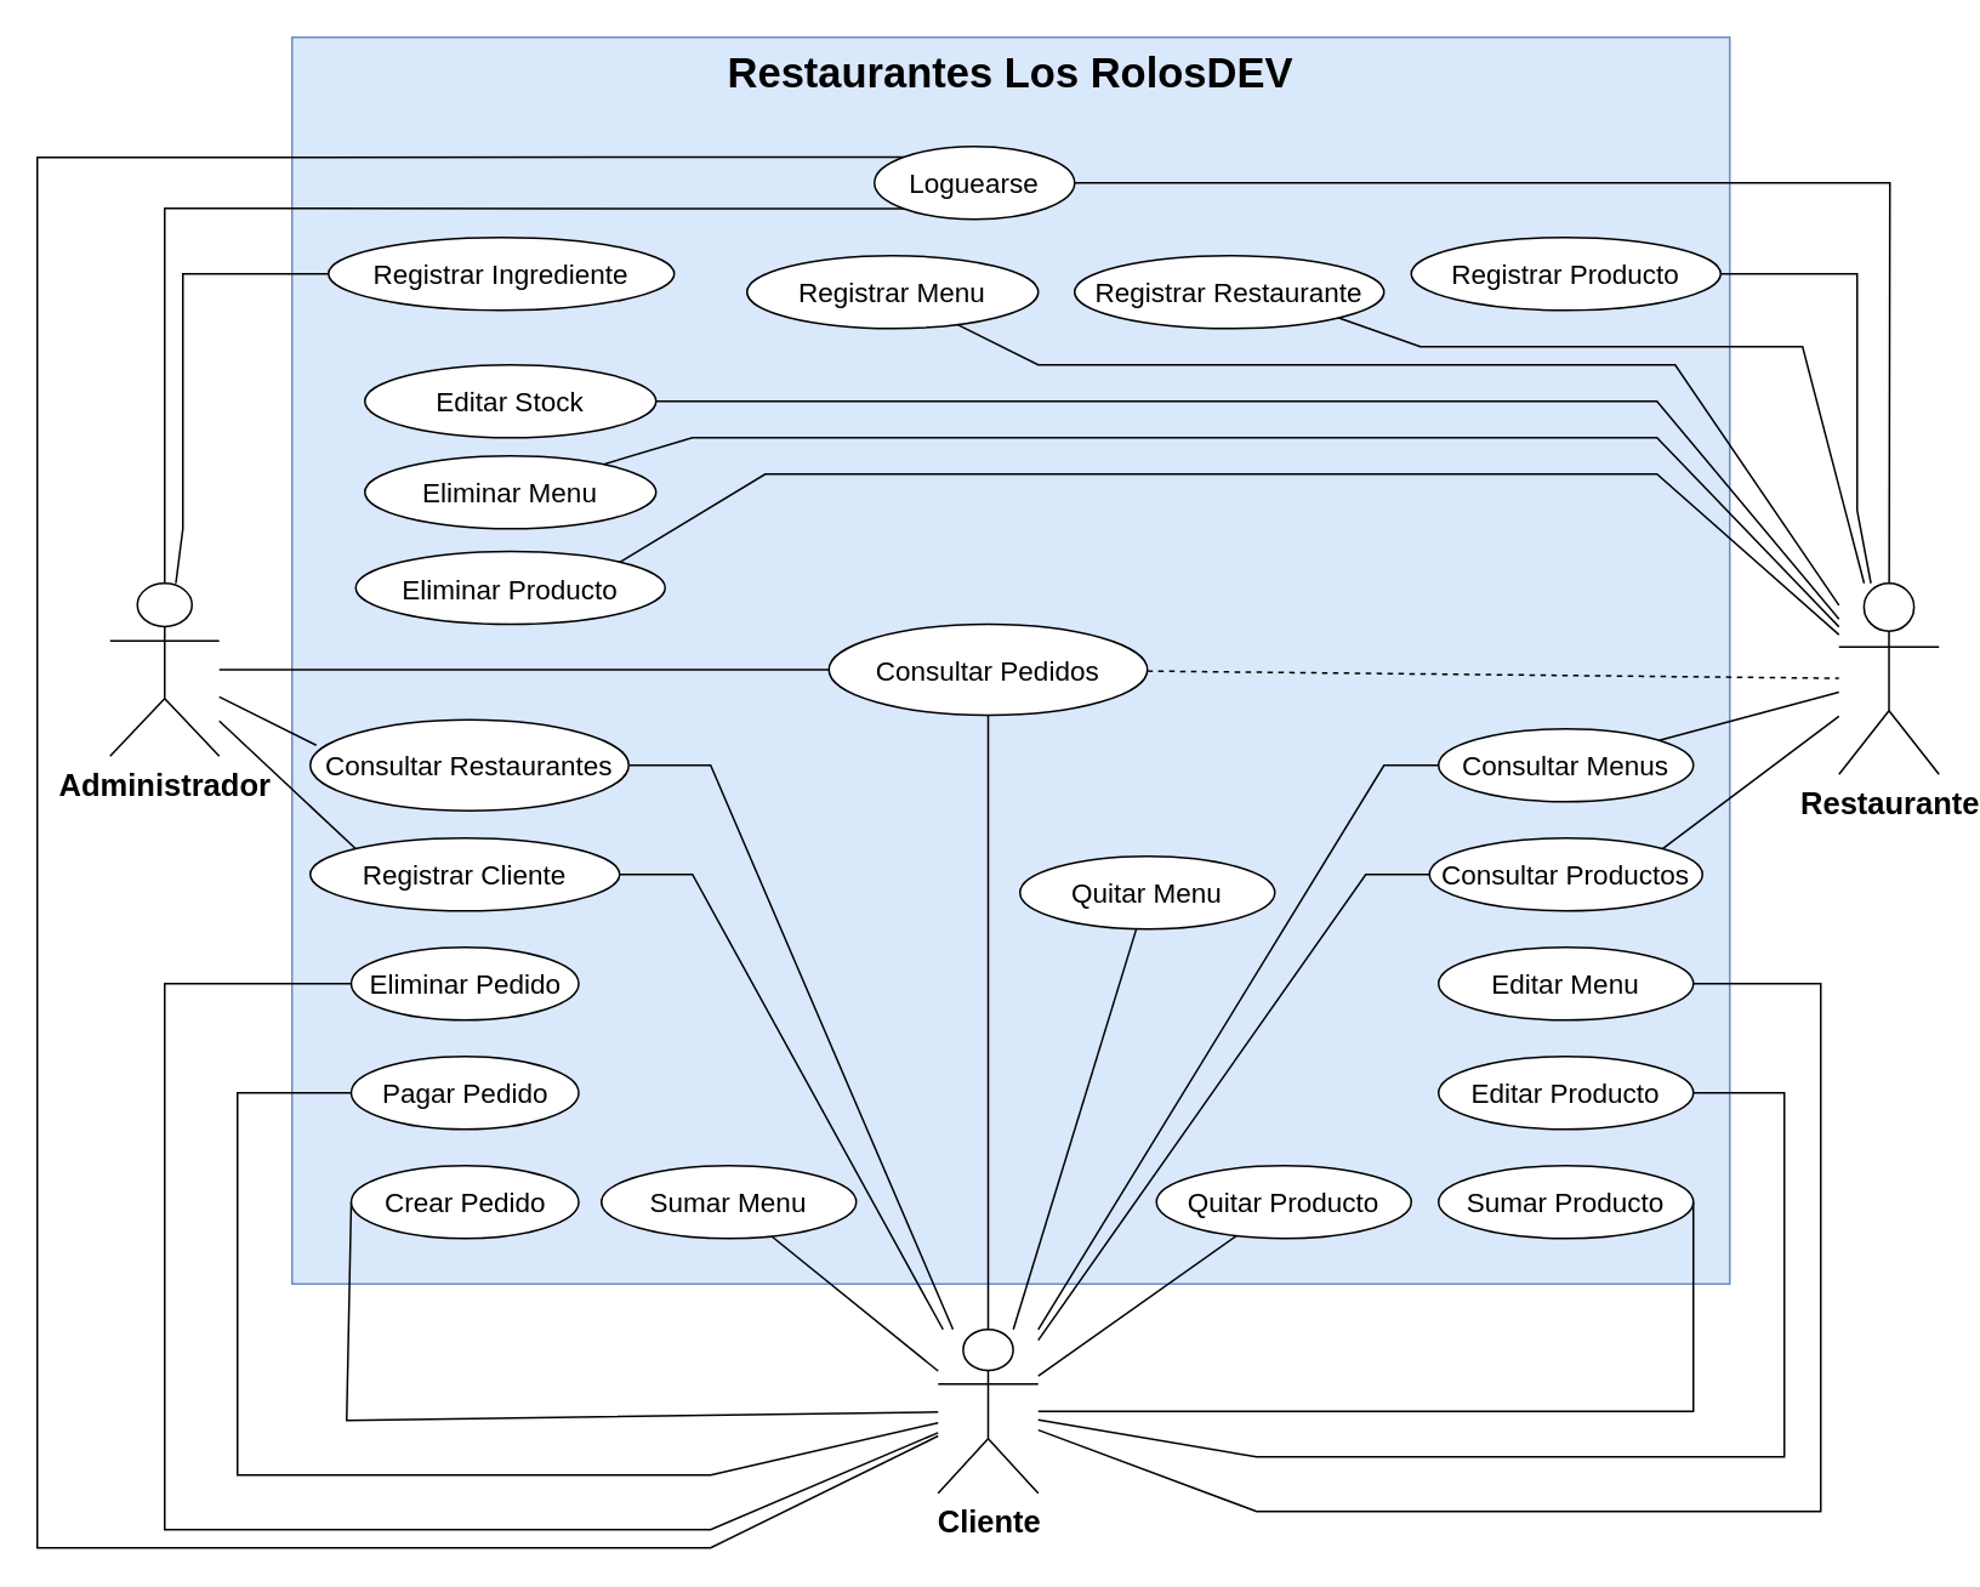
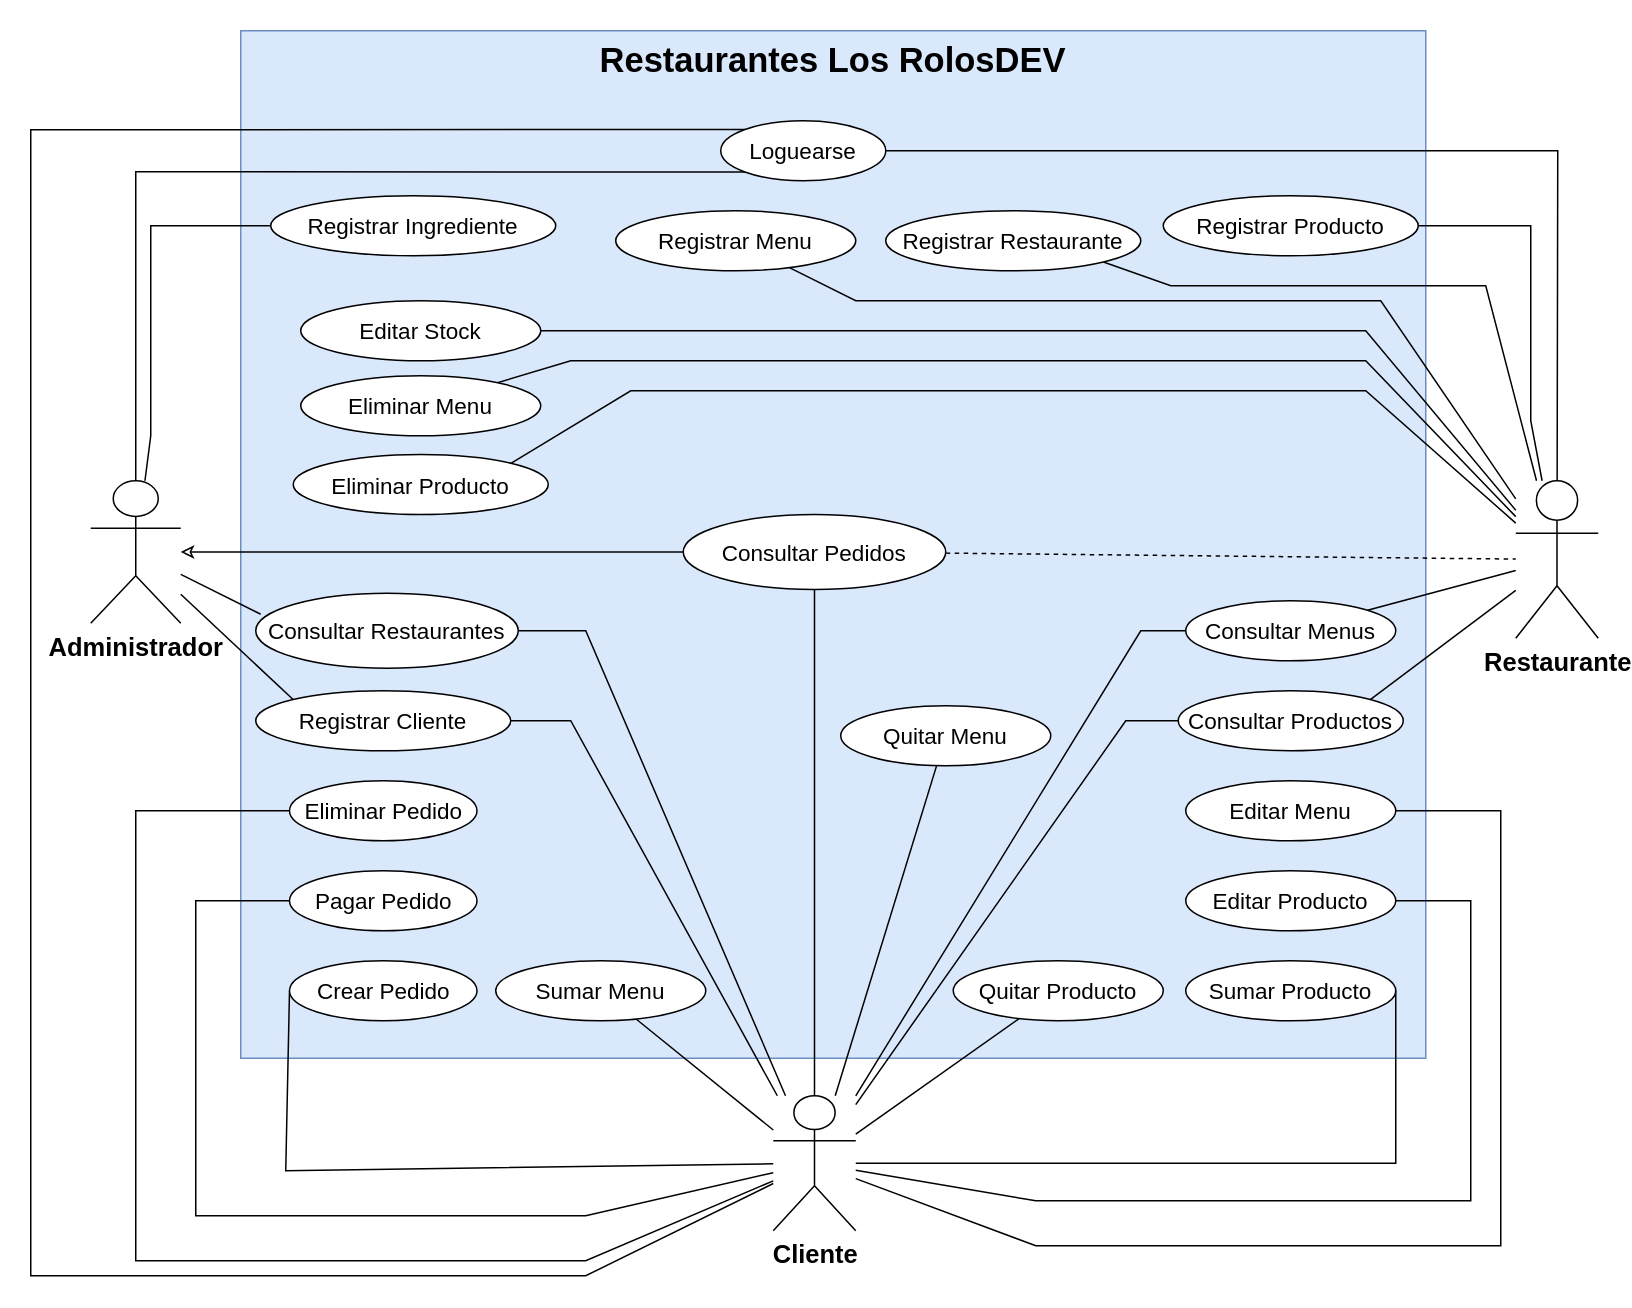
  <mxCell id="0" />
  <mxCell id="1" parent="0" />
  <mxCell id="2" value="" style="rounded=0;whiteSpace=wrap;html=1;fillColor=#dae8fc;strokeColor=#6c8ebf;" vertex="1" parent="1"><mxGeometry x="160" y="20" width="790" height="685" as="geometry" /></mxCell>
  <mxCell id="3" style="edgeStyle=none;rounded=0;orthogonalLoop=1;jettySize=auto;html=1;fontSize=15;endArrow=none;endFill=0;strokeColor=#000000;" edge="1" parent="1" source="6" target="28"><mxGeometry relative="1" as="geometry"><Array as="points"><mxPoint x="100" y="290" /><mxPoint x="100" y="150" /></Array></mxGeometry></mxCell>
  <mxCell id="4" style="edgeStyle=none;rounded=0;orthogonalLoop=1;jettySize=auto;html=1;entryX=0.019;entryY=0.28;entryDx=0;entryDy=0;entryPerimeter=0;fontSize=17;endArrow=none;endFill=0;strokeColor=#000000;" edge="1" parent="1" source="6" target="51"><mxGeometry relative="1" as="geometry" /></mxCell>
  <mxCell id="5" style="edgeStyle=none;rounded=0;orthogonalLoop=1;jettySize=auto;html=1;entryX=0;entryY=0;entryDx=0;entryDy=0;fontSize=17;endArrow=none;endFill=0;strokeColor=#000000;" edge="1" parent="1" source="6" target="35"><mxGeometry relative="1" as="geometry" /></mxCell>
  <mxCell id="6" value="Administrador" style="shape=umlActor;verticalLabelPosition=bottom;verticalAlign=top;html=1;outlineConnect=0;fontSize=17;fontStyle=1" vertex="1" parent="1"><mxGeometry x="60" y="320" width="60" height="95" as="geometry" /></mxCell>
  <mxCell id="7" style="edgeStyle=none;rounded=0;orthogonalLoop=1;jettySize=auto;html=1;fontSize=23;endArrow=none;endFill=0;strokeColor=#000000;" edge="1" parent="1" source="10" target="26"><mxGeometry relative="1" as="geometry"><Array as="points"><mxPoint x="1038" y="100" /></Array></mxGeometry></mxCell>
  <mxCell id="8" style="edgeStyle=none;rounded=0;orthogonalLoop=1;jettySize=auto;html=1;fontSize=15;endArrow=none;endFill=0;strokeColor=#000000;" edge="1" parent="1" source="10" target="34"><mxGeometry relative="1" as="geometry"><Array as="points"><mxPoint x="910" y="220" /></Array></mxGeometry></mxCell>
  <mxCell id="9" style="edgeStyle=none;rounded=0;orthogonalLoop=1;jettySize=auto;html=1;fontSize=17;endArrow=none;endFill=0;strokeColor=#000000;entryX=1;entryY=1;entryDx=0;entryDy=0;" edge="1" parent="1" source="10" target="29"><mxGeometry relative="1" as="geometry"><Array as="points"><mxPoint x="990" y="190" /><mxPoint x="780" y="190" /></Array></mxGeometry></mxCell>
  <mxCell id="10" value="Restaurante" style="shape=umlActor;verticalLabelPosition=bottom;verticalAlign=top;html=1;outlineConnect=0;fontSize=17;fontStyle=1" vertex="1" parent="1"><mxGeometry x="1010" y="320" width="55" height="105" as="geometry" /></mxCell>
  <mxCell id="11" style="rounded=0;orthogonalLoop=1;jettySize=auto;html=1;entryX=0;entryY=0;entryDx=0;entryDy=0;fontSize=20;strokeColor=#000000;endArrow=none;endFill=0;" edge="1" parent="1" source="24" target="26"><mxGeometry relative="1" as="geometry"><mxPoint x="518" y="740.141" as="sourcePoint" /><mxPoint x="503" y="100" as="targetPoint" /><Array as="points"><mxPoint x="390" y="850" /><mxPoint x="20" y="850" /><mxPoint x="20" y="86" /></Array></mxGeometry></mxCell>
  <mxCell id="12" style="edgeStyle=none;rounded=0;orthogonalLoop=1;jettySize=auto;html=1;fontSize=15;endArrow=none;endFill=0;strokeColor=#000000;" edge="1" parent="1" source="24" target="41"><mxGeometry relative="1" as="geometry" /></mxCell>
  <mxCell id="13" style="edgeStyle=none;rounded=0;orthogonalLoop=1;jettySize=auto;html=1;fontSize=17;endArrow=none;endFill=0;strokeColor=#000000;" edge="1" parent="1" source="24" target="43"><mxGeometry relative="1" as="geometry"><Array as="points"><mxPoint x="690" y="800" /><mxPoint x="980" y="800" /><mxPoint x="980" y="600" /></Array></mxGeometry></mxCell>
  <mxCell id="14" style="edgeStyle=none;rounded=0;orthogonalLoop=1;jettySize=auto;html=1;fontSize=17;endArrow=none;endFill=0;strokeColor=#000000;entryX=1;entryY=0.5;entryDx=0;entryDy=0;" edge="1" parent="1" source="24" target="36"><mxGeometry relative="1" as="geometry"><Array as="points"><mxPoint x="930" y="775" /></Array></mxGeometry></mxCell>
  <mxCell id="15" style="edgeStyle=none;rounded=0;orthogonalLoop=1;jettySize=auto;html=1;fontSize=17;endArrow=none;endFill=0;strokeColor=#000000;entryX=0;entryY=0.5;entryDx=0;entryDy=0;" edge="1" parent="1" source="24" target="37"><mxGeometry relative="1" as="geometry"><Array as="points"><mxPoint x="190" y="780" /></Array></mxGeometry></mxCell>
  <mxCell id="16" style="edgeStyle=none;rounded=0;orthogonalLoop=1;jettySize=auto;html=1;fontSize=17;endArrow=none;endFill=0;strokeColor=#000000;entryX=0;entryY=0.5;entryDx=0;entryDy=0;" edge="1" parent="1" source="24" target="46"><mxGeometry relative="1" as="geometry"><mxPoint x="390" y="880" as="sourcePoint" /><Array as="points"><mxPoint x="390" y="810" /><mxPoint x="130" y="810" /><mxPoint x="130" y="600" /></Array></mxGeometry></mxCell>
  <mxCell id="17" style="edgeStyle=none;rounded=0;orthogonalLoop=1;jettySize=auto;html=1;fontSize=17;endArrow=none;endFill=0;strokeColor=#000000;entryX=0;entryY=0.5;entryDx=0;entryDy=0;" edge="1" parent="1" source="24" target="40"><mxGeometry relative="1" as="geometry"><Array as="points"><mxPoint x="390" y="840" /><mxPoint x="90" y="840" /><mxPoint x="90" y="540" /></Array></mxGeometry></mxCell>
  <mxCell id="18" style="edgeStyle=none;rounded=0;orthogonalLoop=1;jettySize=auto;html=1;fontSize=17;endArrow=none;endFill=0;strokeColor=#000000;" edge="1" parent="1" source="24" target="42"><mxGeometry relative="1" as="geometry" /></mxCell>
  <mxCell id="19" style="edgeStyle=none;rounded=0;orthogonalLoop=1;jettySize=auto;html=1;fontSize=17;endArrow=none;endFill=0;strokeColor=#000000;" edge="1" parent="1" source="24" target="54"><mxGeometry relative="1" as="geometry" /></mxCell>
  <mxCell id="20" style="edgeStyle=none;rounded=0;orthogonalLoop=1;jettySize=auto;html=1;fontSize=17;endArrow=none;endFill=0;strokeColor=#000000;entryX=1;entryY=0.5;entryDx=0;entryDy=0;" edge="1" parent="1" source="24" target="51"><mxGeometry relative="1" as="geometry"><Array as="points"><mxPoint x="390" y="420" /></Array></mxGeometry></mxCell>
  <mxCell id="21" style="edgeStyle=none;rounded=0;orthogonalLoop=1;jettySize=auto;html=1;fontSize=17;endArrow=none;endFill=0;strokeColor=#000000;entryX=1;entryY=0.5;entryDx=0;entryDy=0;" edge="1" parent="1" source="24" target="35"><mxGeometry relative="1" as="geometry"><Array as="points"><mxPoint x="380" y="480" /></Array></mxGeometry></mxCell>
  <mxCell id="22" style="edgeStyle=none;rounded=0;orthogonalLoop=1;jettySize=auto;html=1;entryX=0;entryY=0.5;entryDx=0;entryDy=0;fontSize=17;endArrow=none;endFill=0;strokeColor=#000000;" edge="1" parent="1" source="24" target="50"><mxGeometry relative="1" as="geometry"><Array as="points"><mxPoint x="750" y="480" /></Array></mxGeometry></mxCell>
  <mxCell id="23" style="edgeStyle=none;rounded=0;orthogonalLoop=1;jettySize=auto;html=1;entryX=0;entryY=0.5;entryDx=0;entryDy=0;fontSize=17;endArrow=none;endFill=0;strokeColor=#000000;" edge="1" parent="1" source="24" target="48"><mxGeometry relative="1" as="geometry"><Array as="points"><mxPoint x="760" y="420" /></Array></mxGeometry></mxCell>
  <mxCell id="24" value="Cliente" style="shape=umlActor;verticalLabelPosition=bottom;verticalAlign=top;html=1;outlineConnect=0;fontSize=17;fontStyle=1" vertex="1" parent="1"><mxGeometry x="515" y="730" width="55" height="90" as="geometry" /></mxCell>
  <mxCell id="25" style="edgeStyle=none;rounded=0;orthogonalLoop=1;jettySize=auto;html=1;fontSize=23;endArrow=none;endFill=0;strokeColor=#000000;exitX=0;exitY=1;exitDx=0;exitDy=0;" edge="1" parent="1" source="26" target="6"><mxGeometry relative="1" as="geometry"><Array as="points"><mxPoint x="90" y="114" /></Array></mxGeometry></mxCell>
  <mxCell id="26" value="Loguearse" style="ellipse;whiteSpace=wrap;html=1;fontSize=15;" vertex="1" parent="1"><mxGeometry x="480" y="80" width="110" height="40" as="geometry" /></mxCell>
  <mxCell id="27" value="Restaurantes Los RolosDEV" style="text;html=1;strokeColor=none;fillColor=none;align=center;verticalAlign=middle;whiteSpace=wrap;rounded=0;fontSize=23;fontStyle=1" vertex="1" parent="1"><mxGeometry x="280" y="20" width="550" height="40" as="geometry" /></mxCell>
  <mxCell id="28" value="Registrar Ingrediente" style="ellipse;whiteSpace=wrap;html=1;fontSize=15;" vertex="1" parent="1"><mxGeometry x="180" y="130" width="190" height="40" as="geometry" /></mxCell>
  <mxCell id="29" value="Registrar Restaurante" style="ellipse;whiteSpace=wrap;html=1;fontSize=15;" vertex="1" parent="1"><mxGeometry x="590" y="140" width="170" height="40" as="geometry" /></mxCell>
  <mxCell id="30" style="edgeStyle=none;rounded=0;orthogonalLoop=1;jettySize=auto;html=1;fontSize=17;endArrow=none;endFill=0;strokeColor=#000000;" edge="1" parent="1" source="31" target="10"><mxGeometry relative="1" as="geometry"><Array as="points"><mxPoint x="1020" y="150" /><mxPoint x="1020" y="280" /></Array></mxGeometry></mxCell>
  <mxCell id="31" value="Registrar Producto" style="ellipse;whiteSpace=wrap;html=1;fontSize=15;" vertex="1" parent="1"><mxGeometry x="775" y="130" width="170" height="40" as="geometry" /></mxCell>
  <mxCell id="32" style="edgeStyle=none;rounded=0;orthogonalLoop=1;jettySize=auto;html=1;fontSize=15;endArrow=none;endFill=0;strokeColor=#000000;" edge="1" parent="1" source="33" target="10"><mxGeometry relative="1" as="geometry"><Array as="points"><mxPoint x="570" y="200" /><mxPoint x="920" y="200" /></Array></mxGeometry></mxCell>
  <mxCell id="33" value="Registrar Menu" style="ellipse;whiteSpace=wrap;html=1;fontSize=15;" vertex="1" parent="1"><mxGeometry x="410" y="140" width="160" height="40" as="geometry" /></mxCell>
  <mxCell id="34" value="Editar Stock" style="ellipse;whiteSpace=wrap;html=1;fontSize=15;" vertex="1" parent="1"><mxGeometry x="200" y="200" width="160" height="40" as="geometry" /></mxCell>
  <mxCell id="35" value="Registrar Cliente" style="ellipse;whiteSpace=wrap;html=1;fontSize=15;" vertex="1" parent="1"><mxGeometry x="170" y="460" width="170" height="40" as="geometry" /></mxCell>
  <mxCell id="36" value="Sumar Producto" style="ellipse;whiteSpace=wrap;html=1;fontSize=15;" vertex="1" parent="1"><mxGeometry x="790" y="640" width="140" height="40" as="geometry" /></mxCell>
  <mxCell id="37" value="Crear Pedido&lt;span style=&quot;color: rgba(0 , 0 , 0 , 0) ; font-family: monospace ; font-size: 0px&quot;&gt;%3CmxGraphModel%3E%3Croot%3E%3CmxCell%20id%3D%220%22%2F%3E%3CmxCell%20id%3D%221%22%20parent%3D%220%22%2F%3E%3CmxCell%20id%3D%222%22%20value%3D%22Cargar%20Producto%22%20style%3D%22ellipse%3BwhiteSpace%3Dwrap%3Bhtml%3D1%3BfontSize%3D15%3B%22%20vertex%3D%221%22%20parent%3D%221%22%3E%3CmxGeometry%20x%3D%22280%22%20y%3D%22600%22%20width%3D%22170%22%20height%3D%2240%22%20as%3D%22geometry%22%2F%3E%3C%2FmxCell%3E%3C%2Froot%3E%3C%2FmxGraphModel%3E&lt;/span&gt;" style="ellipse;whiteSpace=wrap;html=1;fontSize=15;" vertex="1" parent="1"><mxGeometry x="192.5" y="640" width="125" height="40" as="geometry" /></mxCell>
  <mxCell id="38" style="edgeStyle=none;rounded=0;orthogonalLoop=1;jettySize=auto;html=1;fontSize=17;endArrow=none;endFill=0;strokeColor=#000000;" edge="1" parent="1" source="39" target="24"><mxGeometry relative="1" as="geometry" /></mxCell>
  <mxCell id="39" value="Sumar Menu" style="ellipse;whiteSpace=wrap;html=1;fontSize=15;" vertex="1" parent="1"><mxGeometry x="330" y="640" width="140" height="40" as="geometry" /></mxCell>
  <mxCell id="40" value="Eliminar Pedido&lt;span style=&quot;color: rgba(0 , 0 , 0 , 0) ; font-family: monospace ; font-size: 0px&quot;&gt;%3CmxGraphModel%3E%3Croot%3E%3CmxCell%20id%3D%220%22%2F%3E%3CmxCell%20id%3D%221%22%20parent%3D%220%22%2F%3E%3CmxCell%20id%3D%222%22%20value%3D%22Cargar%20Producto%22%20style%3D%22ellipse%3BwhiteSpace%3Dwrap%3Bhtml%3D1%3BfontSize%3D15%3B%22%20vertex%3D%221%22%20parent%3D%221%22%3E%3CmxGeometry%20x%3D%22280%22%20y%3D%22600%22%20width%3D%22170%22%20height%3D%2240%22%20as%3D%22geometry%22%2F%3E%3C%2FmxCell%3E%3C%2Froot%3E%3C%2FmxGraphModel%3E&lt;/span&gt;" style="ellipse;whiteSpace=wrap;html=1;fontSize=15;" vertex="1" parent="1"><mxGeometry x="192.5" y="520" width="125" height="40" as="geometry" /></mxCell>
  <mxCell id="41" value="Quitar Menu" style="ellipse;whiteSpace=wrap;html=1;fontSize=15;" vertex="1" parent="1"><mxGeometry x="560" y="470" width="140" height="40" as="geometry" /></mxCell>
  <mxCell id="42" value="Quitar Producto" style="ellipse;whiteSpace=wrap;html=1;fontSize=15;" vertex="1" parent="1"><mxGeometry x="635" y="640" width="140" height="40" as="geometry" /></mxCell>
  <mxCell id="43" value="Editar Producto" style="ellipse;whiteSpace=wrap;html=1;fontSize=15;" vertex="1" parent="1"><mxGeometry x="790" y="580" width="140" height="40" as="geometry" /></mxCell>
  <mxCell id="44" style="edgeStyle=none;rounded=0;orthogonalLoop=1;jettySize=auto;html=1;fontSize=17;endArrow=none;endFill=0;strokeColor=#000000;" edge="1" parent="1" source="45" target="24"><mxGeometry relative="1" as="geometry"><Array as="points"><mxPoint x="1000" y="540" /><mxPoint x="1000" y="830" /><mxPoint x="690" y="830" /></Array></mxGeometry></mxCell>
  <mxCell id="45" value="Editar Menu" style="ellipse;whiteSpace=wrap;html=1;fontSize=15;" vertex="1" parent="1"><mxGeometry x="790" y="520" width="140" height="40" as="geometry" /></mxCell>
  <mxCell id="46" value="Pagar Pedido&lt;span style=&quot;color: rgba(0 , 0 , 0 , 0) ; font-family: monospace ; font-size: 0px&quot;&gt;%3CmxGraphModel%3E%3Croot%3E%3CmxCell%20id%3D%220%22%2F%3E%3CmxCell%20id%3D%221%22%20parent%3D%220%22%2F%3E%3CmxCell%20id%3D%222%22%20value%3D%22Cargar%20Producto%22%20style%3D%22ellipse%3BwhiteSpace%3Dwrap%3Bhtml%3D1%3BfontSize%3D15%3B%22%20vertex%3D%221%22%20parent%3D%221%22%3E%3CmxGeometry%20x%3D%22280%22%20y%3D%22600%22%20width%3D%22170%22%20height%3D%2240%22%20as%3D%22geometry%22%2F%3E%3C%2FmxCell%3E%3C%2Froot%3E%3C%2FmxGraphModel%3E&lt;/span&gt;" style="ellipse;whiteSpace=wrap;html=1;fontSize=15;" vertex="1" parent="1"><mxGeometry x="192.5" y="580" width="125" height="40" as="geometry" /></mxCell>
  <mxCell id="47" style="edgeStyle=none;rounded=0;orthogonalLoop=1;jettySize=auto;html=1;fontSize=17;endArrow=none;endFill=0;strokeColor=#000000;" edge="1" parent="1" source="48" target="10"><mxGeometry relative="1" as="geometry" /></mxCell>
  <mxCell id="48" value="Consultar Menus" style="ellipse;whiteSpace=wrap;html=1;fontSize=15;" vertex="1" parent="1"><mxGeometry x="790" y="400" width="140" height="40" as="geometry" /></mxCell>
  <mxCell id="49" style="edgeStyle=none;rounded=0;orthogonalLoop=1;jettySize=auto;html=1;fontSize=17;endArrow=none;endFill=0;strokeColor=#000000;exitX=1;exitY=0;exitDx=0;exitDy=0;" edge="1" parent="1" source="50" target="10"><mxGeometry relative="1" as="geometry" /></mxCell>
  <mxCell id="50" value="Consultar Productos" style="ellipse;whiteSpace=wrap;html=1;fontSize=15;" vertex="1" parent="1"><mxGeometry x="785" y="460" width="150" height="40" as="geometry" /></mxCell>
  <mxCell id="51" value="Consultar Restaurantes" style="ellipse;whiteSpace=wrap;html=1;fontSize=15;" vertex="1" parent="1"><mxGeometry x="170" y="395" width="175" height="50" as="geometry" /></mxCell>
  <mxCell id="52" style="edgeStyle=none;rounded=0;orthogonalLoop=1;jettySize=auto;html=1;fontSize=17;endArrow=none;endFill=0;strokeColor=#000000;dashed=1;" edge="1" parent="1" source="54" target="10"><mxGeometry relative="1" as="geometry" /></mxCell>
- <mxCell id="53" style="edgeStyle=none;rounded=0;orthogonalLoop=1;jettySize=auto;html=1;fontSize=17;endArrow=none;endFill=0;strokeColor=#000000;" edge="1" parent="1" source="54" target="6"><mxGeometry relative="1" as="geometry" /></mxCell>
+ <mxCell id="53" style="edgeStyle=none;rounded=0;orthogonalLoop=1;jettySize=auto;html=1;fontSize=17;endArrow=classic;endFill=0;strokeColor=#000000;" edge="1" parent="1" source="54" target="6"><mxGeometry relative="1" as="geometry" /></mxCell>
  <mxCell id="54" value="Consultar Pedidos" style="ellipse;whiteSpace=wrap;html=1;fontSize=15;" vertex="1" parent="1"><mxGeometry x="455" y="342.5" width="175" height="50" as="geometry" /></mxCell>
  <mxCell id="55" style="edgeStyle=none;rounded=0;orthogonalLoop=1;jettySize=auto;html=1;fontSize=17;endArrow=none;endFill=0;strokeColor=#000000;" edge="1" parent="1" source="56" target="10"><mxGeometry relative="1" as="geometry"><Array as="points"><mxPoint x="380" y="240" /><mxPoint x="910" y="240" /></Array></mxGeometry></mxCell>
  <mxCell id="56" value="Eliminar Menu" style="ellipse;whiteSpace=wrap;html=1;fontSize=15;" vertex="1" parent="1"><mxGeometry x="200" y="250" width="160" height="40" as="geometry" /></mxCell>
  <mxCell id="57" style="edgeStyle=none;rounded=0;orthogonalLoop=1;jettySize=auto;html=1;fontSize=17;endArrow=none;endFill=0;strokeColor=#000000;exitX=1;exitY=0;exitDx=0;exitDy=0;" edge="1" parent="1" source="58" target="10"><mxGeometry relative="1" as="geometry"><Array as="points"><mxPoint x="420" y="260" /><mxPoint x="910" y="260" /></Array></mxGeometry></mxCell>
  <mxCell id="58" value="Eliminar Producto" style="ellipse;whiteSpace=wrap;html=1;fontSize=15;" vertex="1" parent="1"><mxGeometry x="195" y="302.5" width="170" height="40" as="geometry" /></mxCell>
